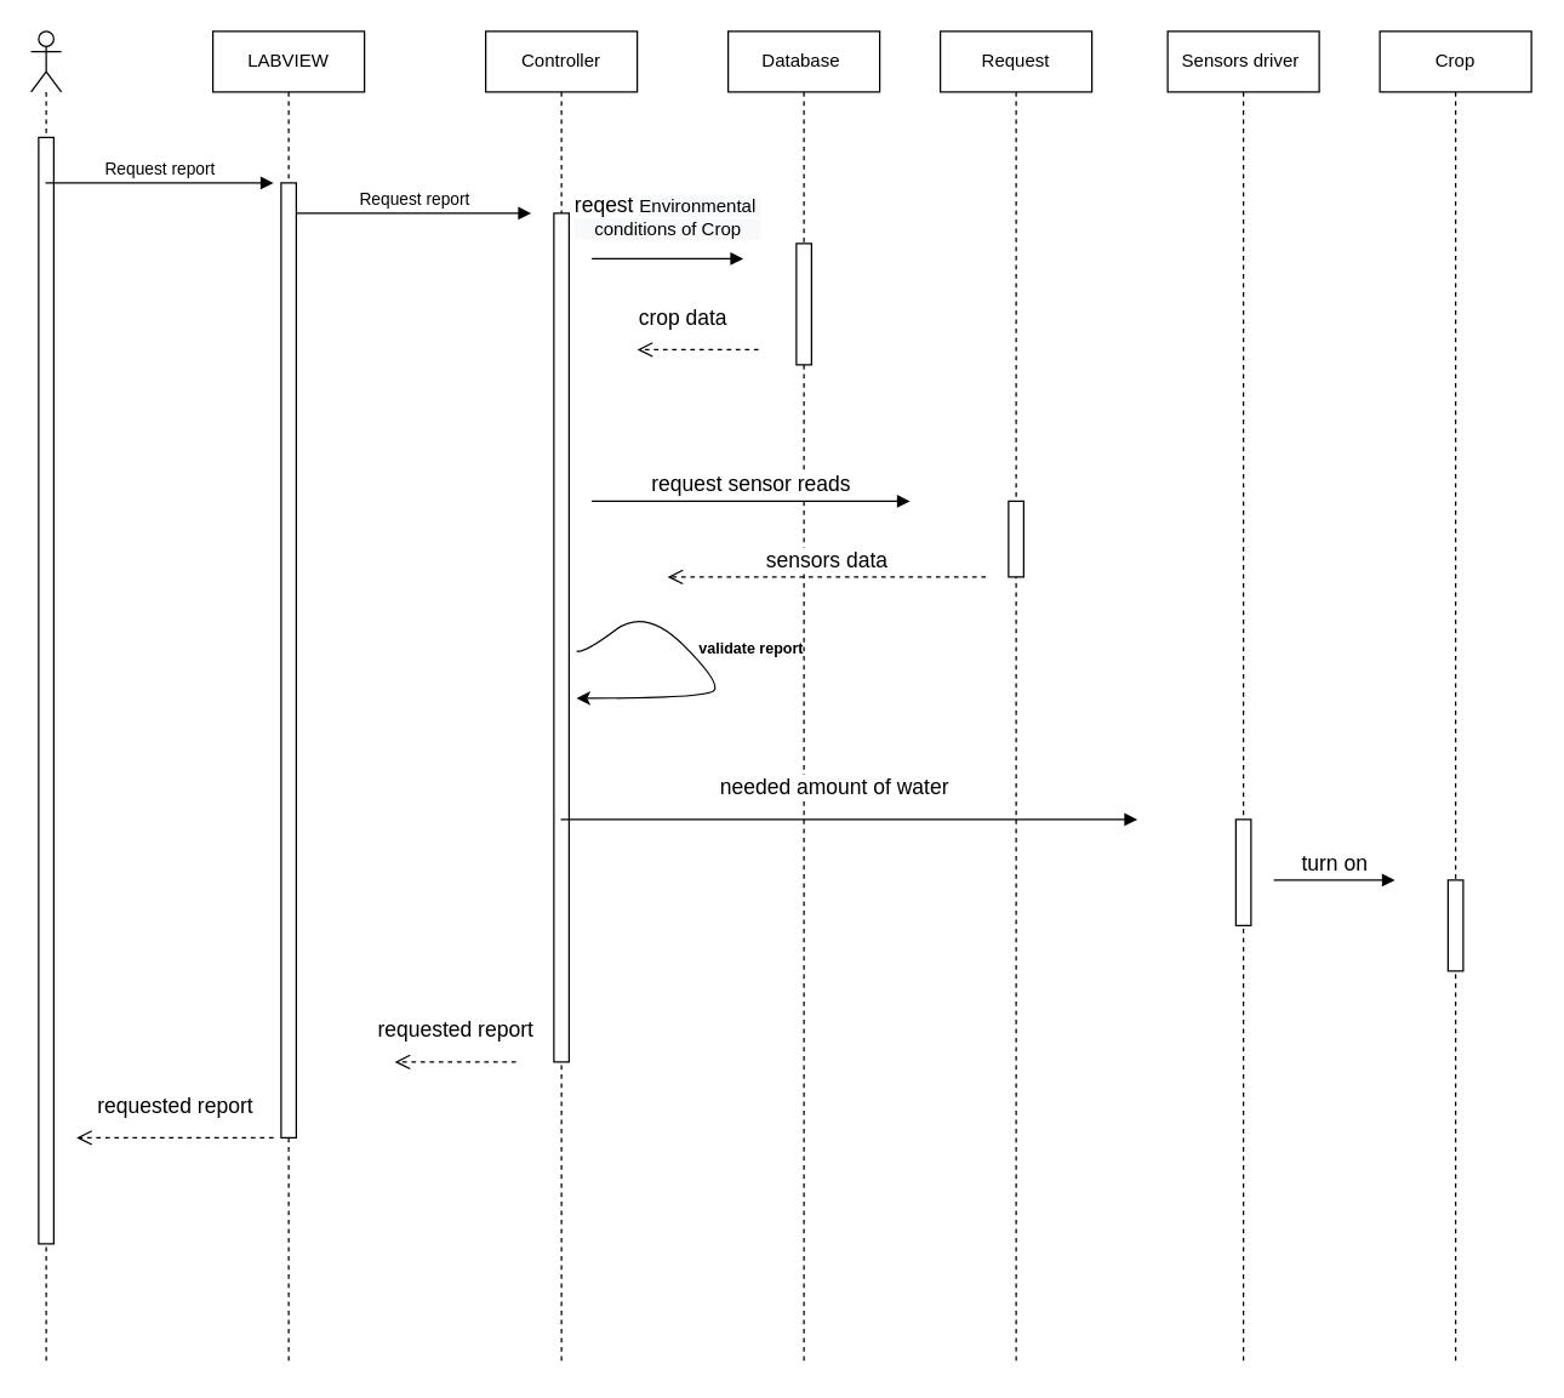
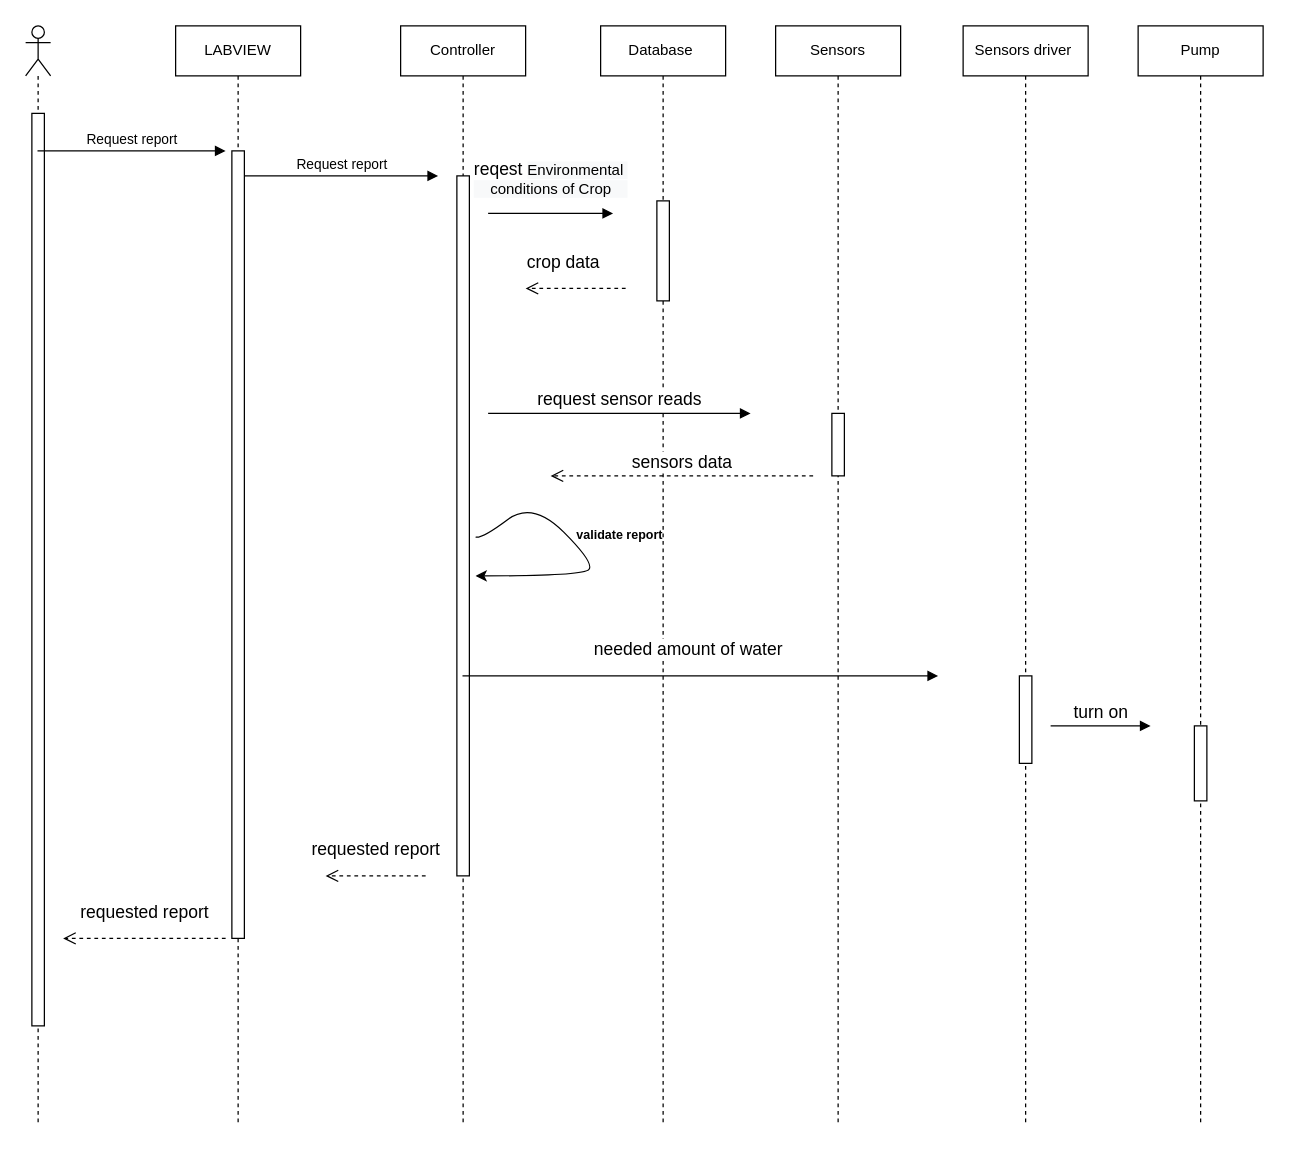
  <mxCell id="0" />
  <mxCell id="1" parent="0" />
  <mxCell id="2" value="" style="shape=umlLifeline;participant=umlActor;perimeter=lifelinePerimeter;whiteSpace=wrap;html=1;container=1;collapsible=0;recursiveResize=0;verticalAlign=top;spacingTop=36;outlineConnect=0;" parent="1" vertex="1"><mxGeometry x="20" y="20" width="20" height="880" as="geometry" /></mxCell>
  <mxCell id="3" value="" style="html=1;points=[];perimeter=orthogonalPerimeter;" vertex="1" parent="2"><mxGeometry x="5" y="70" width="10" height="730" as="geometry" /></mxCell>
  <mxCell id="4" value="LABVIEW" style="shape=umlLifeline;perimeter=lifelinePerimeter;whiteSpace=wrap;html=1;container=1;collapsible=0;recursiveResize=0;outlineConnect=0;" parent="1" vertex="1"><mxGeometry x="140" y="20" width="100" height="880" as="geometry" /></mxCell>
  <mxCell id="5" value="" style="html=1;points=[];perimeter=orthogonalPerimeter;" vertex="1" parent="4"><mxGeometry x="45" y="100" width="10" height="630" as="geometry" /></mxCell>
  <mxCell id="6" value="Database&amp;nbsp;" style="shape=umlLifeline;perimeter=lifelinePerimeter;whiteSpace=wrap;html=1;container=1;collapsible=0;recursiveResize=0;outlineConnect=0;" parent="1" vertex="1"><mxGeometry x="480" y="20" width="100" height="880" as="geometry" /></mxCell>
  <mxCell id="7" value="" style="html=1;points=[];perimeter=orthogonalPerimeter;" vertex="1" parent="6"><mxGeometry x="45" y="140" width="10" height="80" as="geometry" /></mxCell>
  <mxCell id="8" value="sensors data" style="html=1;verticalAlign=bottom;endArrow=open;dashed=1;endSize=8;rounded=0;fontSize=14;" edge="1" parent="6"><mxGeometry relative="1" as="geometry"><mxPoint x="170" y="360" as="sourcePoint" /><mxPoint x="-40" y="360" as="targetPoint" /></mxGeometry></mxCell>
  <mxCell id="9" value="&lt;font style=&quot;font-size: 10px;&quot;&gt;validate report&lt;/font&gt;" style="text;html=1;align=center;verticalAlign=middle;resizable=0;points=[];autosize=1;strokeColor=none;fillColor=none;fontSize=16;fontStyle=1" vertex="1" parent="6"><mxGeometry x="-25" y="390" width="80" height="30" as="geometry" /></mxCell>
  <mxCell id="10" value="Controller" style="shape=umlLifeline;perimeter=lifelinePerimeter;whiteSpace=wrap;html=1;container=1;collapsible=0;recursiveResize=0;outlineConnect=0;" parent="1" vertex="1"><mxGeometry x="320" y="20" width="100" height="880" as="geometry" /></mxCell>
  <mxCell id="11" value="" style="html=1;points=[];perimeter=orthogonalPerimeter;" vertex="1" parent="10"><mxGeometry x="45" y="120" width="10" height="560" as="geometry" /></mxCell>
  <mxCell id="12" value="request sensor reads" style="html=1;verticalAlign=bottom;endArrow=block;rounded=0;fontSize=14;" edge="1" parent="10"><mxGeometry width="80" relative="1" as="geometry"><mxPoint x="70" y="310" as="sourcePoint" /><mxPoint x="280" y="310" as="targetPoint" /></mxGeometry></mxCell>
- <mxCell id="13" value="Request" style="shape=umlLifeline;perimeter=lifelinePerimeter;whiteSpace=wrap;html=1;container=1;collapsible=0;recursiveResize=0;outlineConnect=0;" parent="1" vertex="1"><mxGeometry x="620" y="20" width="100" height="880" as="geometry" /></mxCell>
+ <mxCell id="13" value="Sensors" style="shape=umlLifeline;perimeter=lifelinePerimeter;whiteSpace=wrap;html=1;container=1;collapsible=0;recursiveResize=0;outlineConnect=0;" parent="1" vertex="1"><mxGeometry x="620" y="20" width="100" height="880" as="geometry" /></mxCell>
  <mxCell id="14" value="" style="html=1;points=[];perimeter=orthogonalPerimeter;" vertex="1" parent="13"><mxGeometry x="45" y="310" width="10" height="50" as="geometry" /></mxCell>
- <mxCell id="15" value="Crop" style="shape=umlLifeline;perimeter=lifelinePerimeter;whiteSpace=wrap;html=1;container=1;collapsible=0;recursiveResize=0;outlineConnect=0;" parent="1" vertex="1"><mxGeometry x="910" y="20" width="100" height="880" as="geometry" /></mxCell>
+ <mxCell id="15" value="Pump" style="shape=umlLifeline;perimeter=lifelinePerimeter;whiteSpace=wrap;html=1;container=1;collapsible=0;recursiveResize=0;outlineConnect=0;" parent="1" vertex="1"><mxGeometry x="910" y="20" width="100" height="880" as="geometry" /></mxCell>
  <mxCell id="16" value="" style="html=1;points=[];perimeter=orthogonalPerimeter;" vertex="1" parent="15"><mxGeometry x="45" y="560" width="10" height="60" as="geometry" /></mxCell>
  <mxCell id="17" value="Sensors driver&amp;nbsp;" style="shape=umlLifeline;perimeter=lifelinePerimeter;whiteSpace=wrap;html=1;container=1;collapsible=0;recursiveResize=0;outlineConnect=0;" parent="1" vertex="1"><mxGeometry x="770" y="20" width="100" height="880" as="geometry" /></mxCell>
  <mxCell id="18" value="" style="html=1;points=[];perimeter=orthogonalPerimeter;" vertex="1" parent="17"><mxGeometry x="45" y="520" width="10" height="70" as="geometry" /></mxCell>
  <mxCell id="19" value="turn on" style="html=1;verticalAlign=bottom;endArrow=block;rounded=0;fontSize=14;" edge="1" parent="17"><mxGeometry width="80" relative="1" as="geometry"><mxPoint x="70" y="560" as="sourcePoint" /><mxPoint x="150" y="560" as="targetPoint" /></mxGeometry></mxCell>
  <mxCell id="20" value="Request report" style="html=1;verticalAlign=bottom;endArrow=block;rounded=0;" edge="1" parent="1" source="2"><mxGeometry width="80" relative="1" as="geometry"><mxPoint x="40" y="120" as="sourcePoint" /><mxPoint x="180" y="120" as="targetPoint" /><Array as="points"><mxPoint x="100" y="120" /></Array></mxGeometry></mxCell>
  <mxCell id="21" value="Request report" style="html=1;verticalAlign=bottom;endArrow=block;rounded=0;" edge="1" parent="1" source="5"><mxGeometry width="80" relative="1" as="geometry"><mxPoint x="210" y="140" as="sourcePoint" /><mxPoint x="350" y="140" as="targetPoint" /><Array as="points"><mxPoint x="270" y="140" /></Array></mxGeometry></mxCell>
  <mxCell id="22" value="&lt;font size=&quot;1&quot; style=&quot;&quot;&gt;&lt;span style=&quot;font-size: 14px;&quot;&gt;reqest&amp;nbsp;&lt;/span&gt;&lt;/font&gt;&lt;span style=&quot;background-color: rgb(248, 249, 250); font-size: 12px;&quot;&gt;Environmental&amp;nbsp;&lt;/span&gt;&lt;div style=&quot;font-size: 12px; background-color: rgb(248, 249, 250);&quot;&gt;conditions&amp;nbsp;&lt;span style=&quot;background-color: initial;&quot;&gt;of Crop&lt;/span&gt;&lt;/div&gt;" style="html=1;verticalAlign=bottom;endArrow=block;rounded=0;" edge="1" parent="1"><mxGeometry y="10" width="80" relative="1" as="geometry"><mxPoint x="390" y="170" as="sourcePoint" /><mxPoint x="490" y="170" as="targetPoint" /><mxPoint as="offset" /></mxGeometry></mxCell>
  <mxCell id="23" value="crop data" style="html=1;verticalAlign=bottom;endArrow=open;dashed=1;endSize=8;rounded=0;fontSize=14;" edge="1" parent="1"><mxGeometry x="0.25" y="-10" relative="1" as="geometry"><mxPoint x="500" y="230" as="sourcePoint" /><mxPoint x="420" y="230" as="targetPoint" /><mxPoint as="offset" /></mxGeometry></mxCell>
  <mxCell id="24" value="" style="curved=1;endArrow=classic;html=1;rounded=0;fontSize=14;" edge="1" parent="1"><mxGeometry width="50" height="50" relative="1" as="geometry"><mxPoint x="380" y="429" as="sourcePoint" /><mxPoint x="380" y="460" as="targetPoint" /><Array as="points"><mxPoint x="385.5" y="430" /><mxPoint x="425.5" y="400" /><mxPoint x="475.5" y="450" /><mxPoint x="465.5" y="460" /></Array></mxGeometry></mxCell>
  <mxCell id="25" value="needed amount of water" style="html=1;verticalAlign=bottom;endArrow=block;rounded=0;fontSize=14;" edge="1" parent="1" source="10"><mxGeometry x="-0.052" y="10" width="80" relative="1" as="geometry"><mxPoint x="430" y="530" as="sourcePoint" /><mxPoint x="750" y="540" as="targetPoint" /><mxPoint as="offset" /></mxGeometry></mxCell>
  <mxCell id="26" value="requested report" style="html=1;verticalAlign=bottom;endArrow=open;dashed=1;endSize=8;rounded=0;fontSize=14;" edge="1" parent="1"><mxGeometry y="-10" relative="1" as="geometry"><mxPoint x="340" y="700" as="sourcePoint" /><mxPoint x="260" y="700" as="targetPoint" /><mxPoint as="offset" /></mxGeometry></mxCell>
  <mxCell id="27" value="requested report" style="html=1;verticalAlign=bottom;endArrow=open;dashed=1;endSize=8;rounded=0;fontSize=14;" edge="1" parent="1"><mxGeometry y="-10" relative="1" as="geometry"><mxPoint x="180" y="750" as="sourcePoint" /><mxPoint x="50" y="750" as="targetPoint" /><mxPoint as="offset" /></mxGeometry></mxCell>
